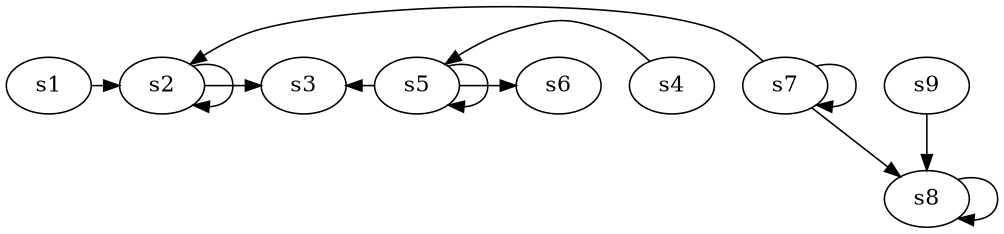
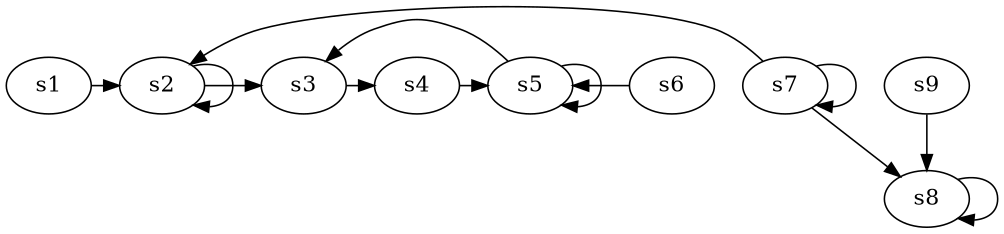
  digraph {
    node [player=1]
    edge [constraint="time % 2 == 1"]
    s1
    s2 [player=0]
    s3
    s4 [player=0]
    s5
    s6 [player=0]
    s7
    s8 [player=0]
    s9
    s1 -> s2 [constraint="time == 7 || time == 11 || time == 17"]
    s2 -> s2 [constraint="time % 3 == 0"]
    s2 -> s3
+   s3 -> s4
    s4 -> s5 [constraint="time % 5 == 4"]
    s5 -> s3 [constraint="!(time % 3 == 0)"]
    s5 -> s5 [constraint="time % 2 == 0"]
-   s5 -> s6
+   s6 -> s5
    s7 -> s2 [constraint="!(time % 3 == 0)"]
    s7 -> s7 [constraint="time % 2 == 0"]
    s7 -> s8 [constraint="time % 3 == 1"]
    s8 -> s8 [constraint="time % 4 == 0"]
    s9 -> s8 [constraint=""]
  }
